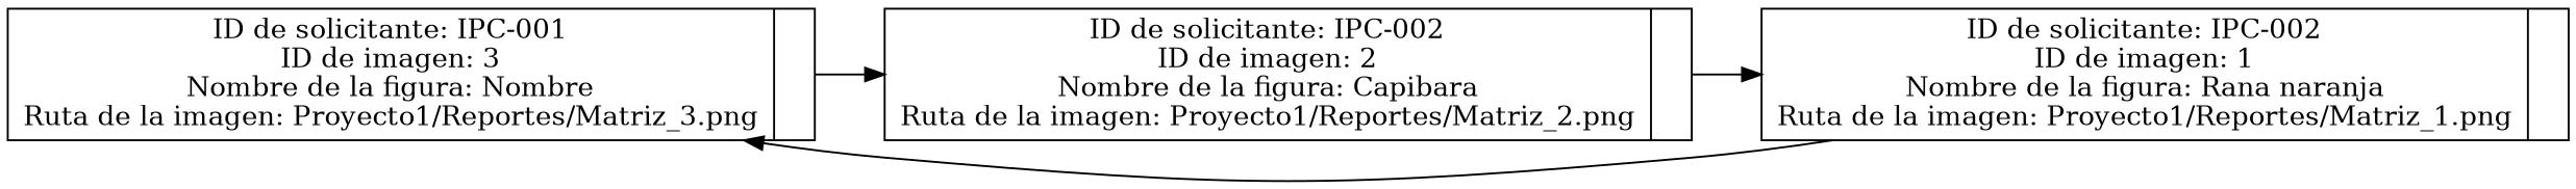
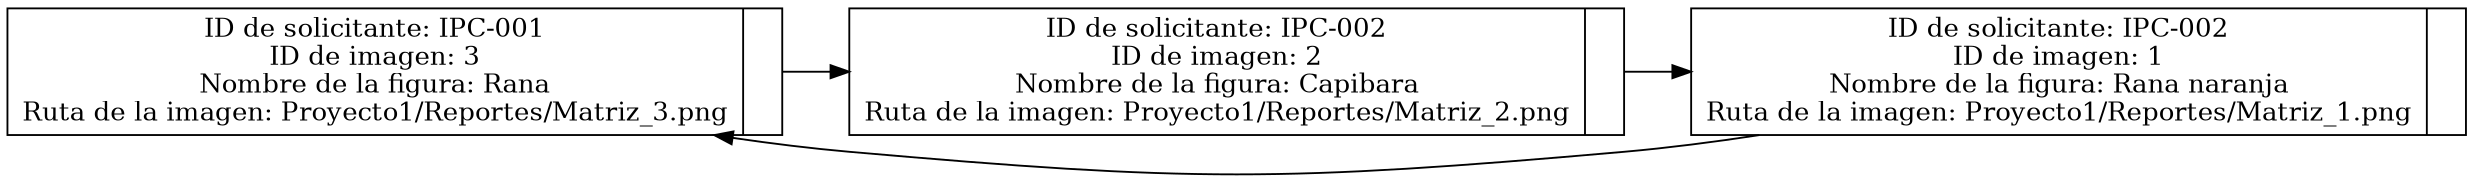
  digraph {
    rankdir=LR
    node [shape=record]
-   n1 [height=.1 label="{ID de solicitante: IPC-001\nID de imagen: 3\nNombre de la figura: Nombre\nRuta de la imagen: Proyecto1/Reportes/Matriz_3.png\n|<f1>}"]
+   n1 [height=.1 label="{ID de solicitante: IPC-001\nID de imagen: 3\nNombre de la figura: Rana\nRuta de la imagen: Proyecto1/Reportes/Matriz_3.png\n|<f1>}"]
    n2 [height=.1 label="{ID de solicitante: IPC-002\nID de imagen: 2\nNombre de la figura: Capibara\nRuta de la imagen: Proyecto1/Reportes/Matriz_2.png\n|<f1>}"]
    n3 [height=.1 label="{ID de solicitante: IPC-002\nID de imagen: 1\nNombre de la figura: Rana naranja\nRuta de la imagen: Proyecto1/Reportes/Matriz_1.png\n|<f1>}"]
    n1 -> n2
    n2 -> n3
    n3 -> n1 [constraint=false]
  }
